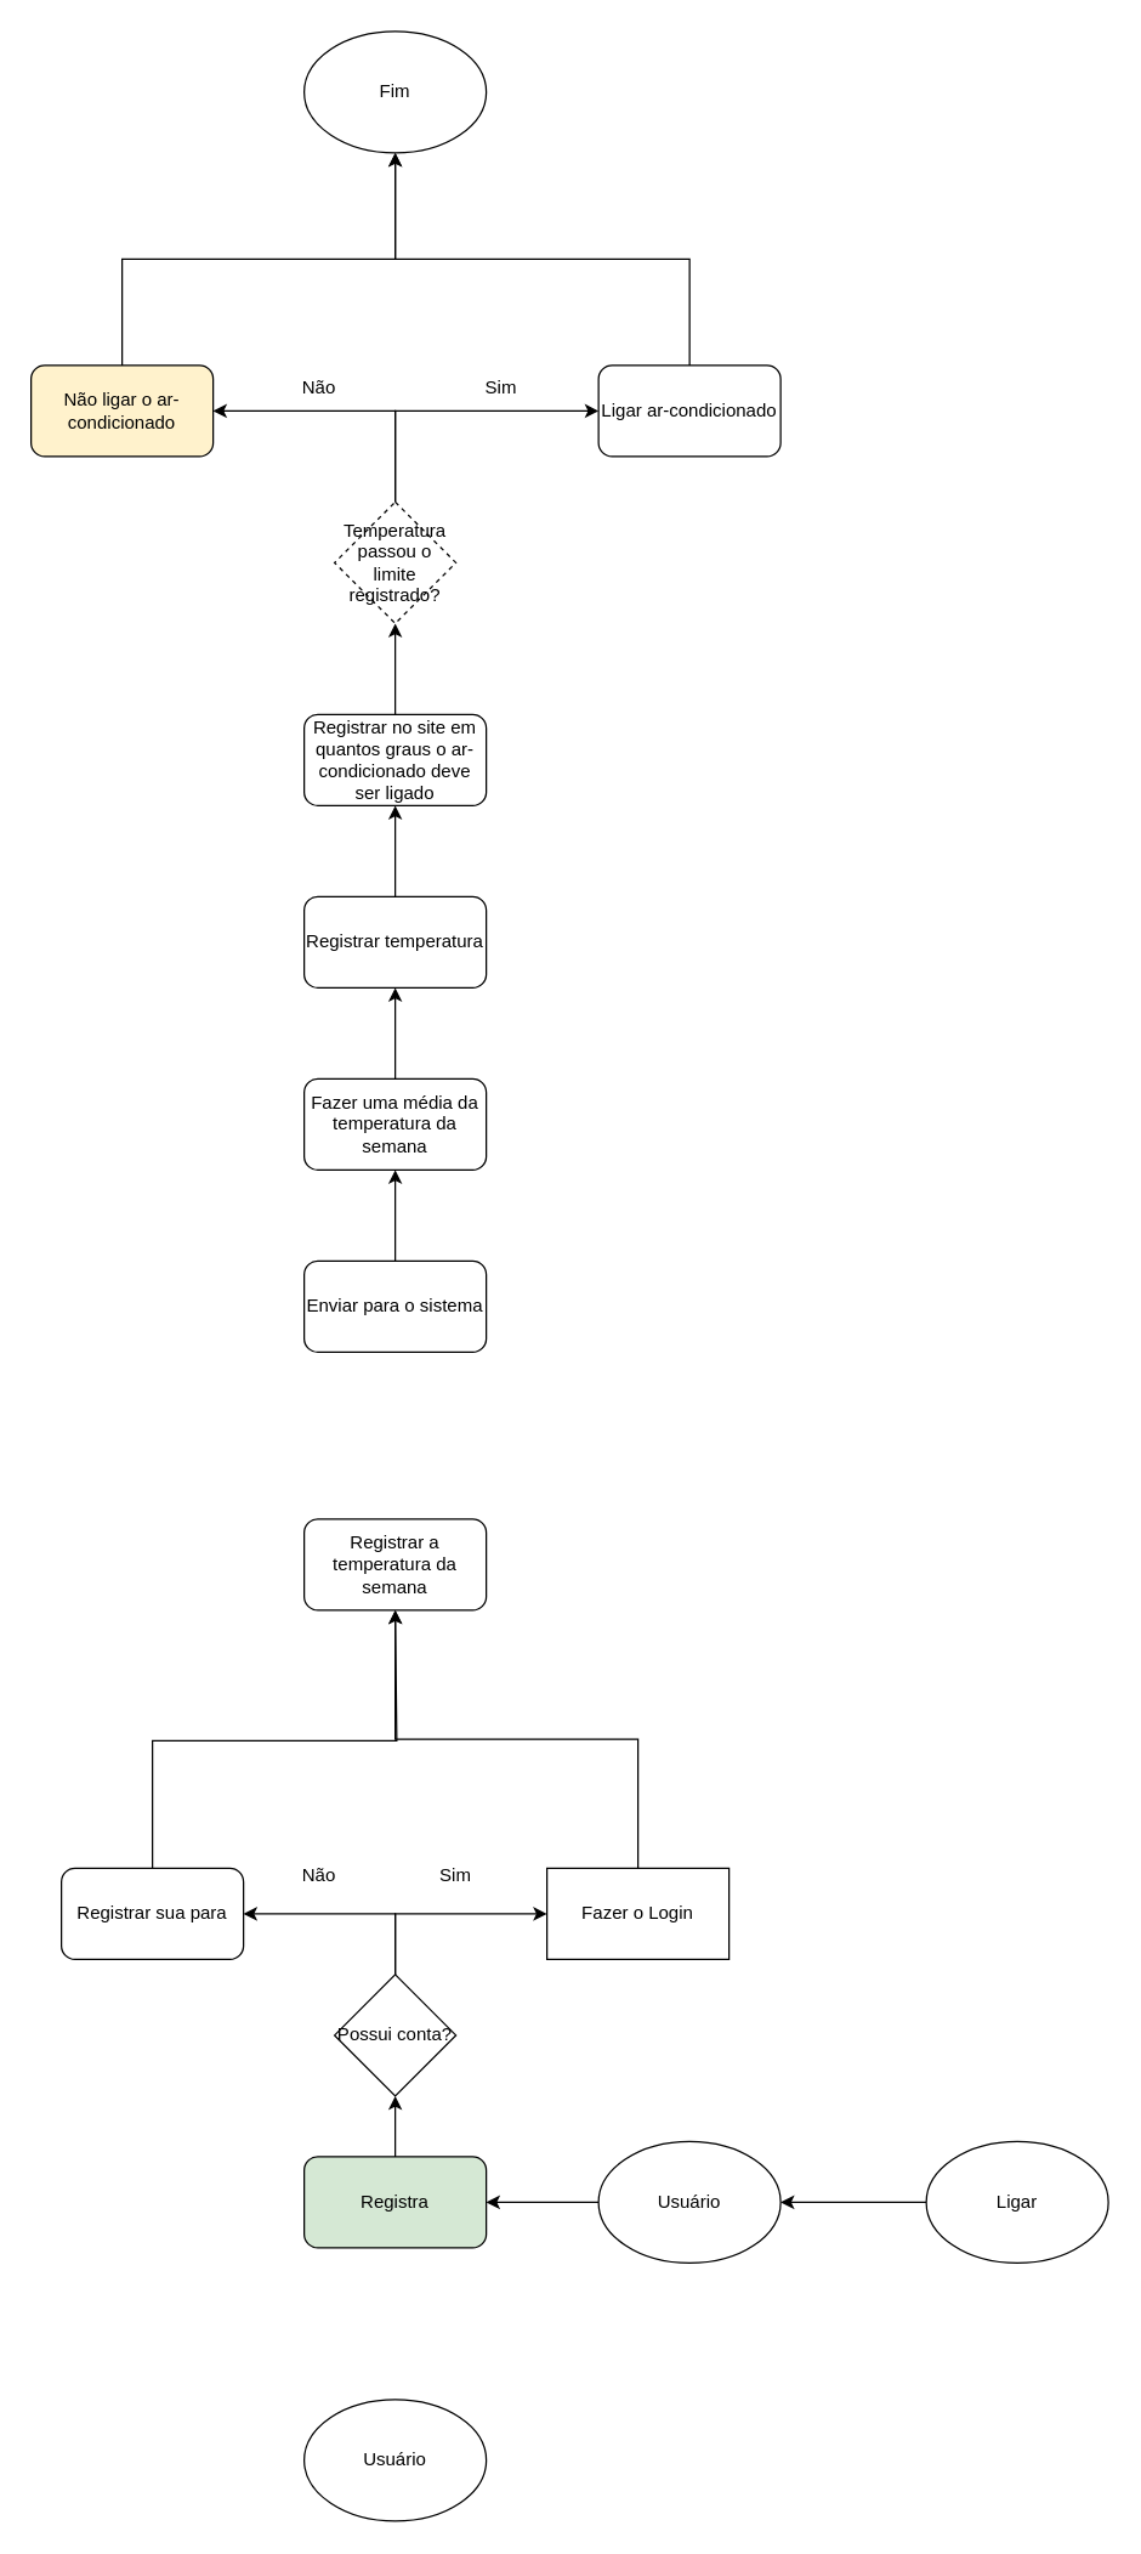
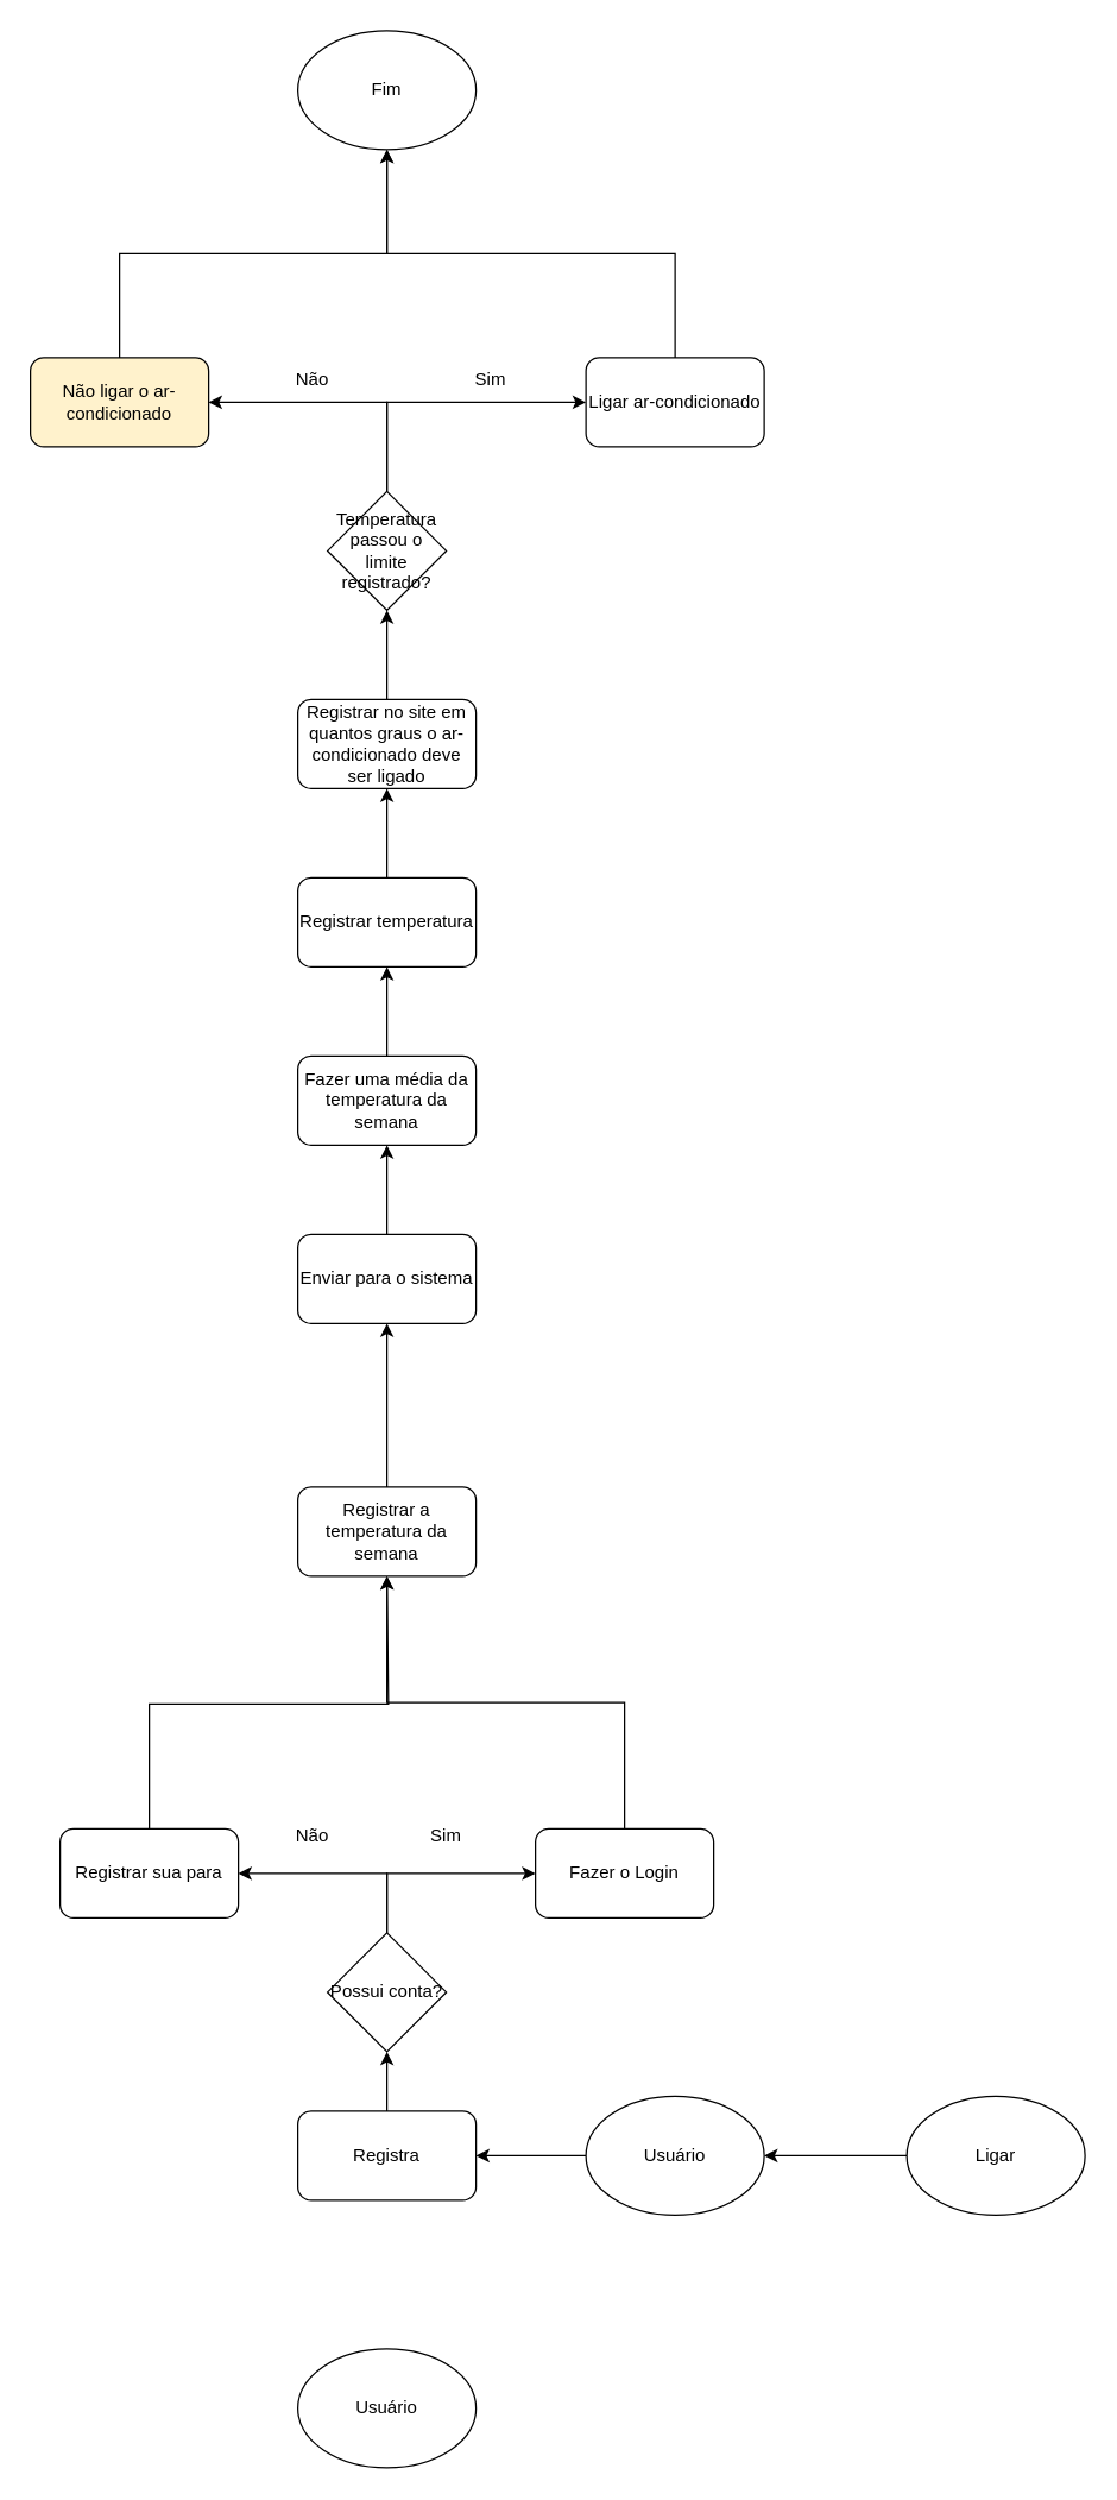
  <mxCell id="0" />
  <mxCell id="1" parent="0" />
  <mxCell id="2" style="edgeStyle=orthogonalEdgeStyle;rounded=0;orthogonalLoop=1;jettySize=auto;html=1;exitX=0;exitY=0.5;exitDx=0;exitDy=0;entryX=1;entryY=0.5;entryDx=0;entryDy=0;" edge="1" parent="1" source="3" target="5"><mxGeometry relative="1" as="geometry" /></mxCell>
  <mxCell id="3" value="Usuário" style="ellipse;whiteSpace=wrap;html=1;" vertex="1" parent="1"><mxGeometry x="394" y="1410" width="120" height="80" as="geometry" /></mxCell>
  <mxCell id="4" style="edgeStyle=orthogonalEdgeStyle;rounded=0;orthogonalLoop=1;jettySize=auto;html=1;exitX=0.5;exitY=0;exitDx=0;exitDy=0;entryX=0.5;entryY=1;entryDx=0;entryDy=0;" edge="1" parent="1" source="5" target="8"><mxGeometry relative="1" as="geometry" /></mxCell>
- <mxCell id="5" value="Registra" style="rounded=1;whiteSpace=wrap;html=1;fillColor=#d5e8d4;" vertex="1" parent="1"><mxGeometry x="200" y="1420" width="120" height="60" as="geometry" /></mxCell>
+ <mxCell id="5" value="Registra" style="rounded=1;whiteSpace=wrap;html=1;" vertex="1" parent="1"><mxGeometry x="200" y="1420" width="120" height="60" as="geometry" /></mxCell>
  <mxCell id="6" style="edgeStyle=orthogonalEdgeStyle;rounded=0;orthogonalLoop=1;jettySize=auto;html=1;exitX=0.5;exitY=0;exitDx=0;exitDy=0;entryX=0;entryY=0.5;entryDx=0;entryDy=0;" edge="1" parent="1" source="8" target="12"><mxGeometry relative="1" as="geometry" /></mxCell>
  <mxCell id="7" style="edgeStyle=orthogonalEdgeStyle;rounded=0;orthogonalLoop=1;jettySize=auto;html=1;exitX=0.5;exitY=0;exitDx=0;exitDy=0;entryX=1;entryY=0.5;entryDx=0;entryDy=0;" edge="1" parent="1" source="8" target="10"><mxGeometry relative="1" as="geometry" /></mxCell>
  <mxCell id="8" value="Possui conta?" style="rhombus;whiteSpace=wrap;html=1;" vertex="1" parent="1"><mxGeometry x="220" y="1300" width="80" height="80" as="geometry" /></mxCell>
  <mxCell id="9" style="edgeStyle=orthogonalEdgeStyle;rounded=0;orthogonalLoop=1;jettySize=auto;html=1;exitX=0.5;exitY=0;exitDx=0;exitDy=0;" edge="1" parent="1" source="10"><mxGeometry relative="1" as="geometry"><mxPoint x="260" y="1060" as="targetPoint" /><Array as="points"><mxPoint x="100" y="1146" /><mxPoint x="261" y="1146" /></Array></mxGeometry></mxCell>
  <mxCell id="10" value="Registrar sua para" style="rounded=1;whiteSpace=wrap;html=1;" vertex="1" parent="1"><mxGeometry y="1230" width="120" height="60" as="geometry" x="40" /></mxCell>
  <mxCell id="11" style="edgeStyle=orthogonalEdgeStyle;rounded=0;orthogonalLoop=1;jettySize=auto;html=1;exitX=0.5;exitY=0;exitDx=0;exitDy=0;entryX=0.5;entryY=1;entryDx=0;entryDy=0;" edge="1" parent="1" source="12" target="16"><mxGeometry relative="1" as="geometry"><Array as="points"><mxPoint x="420" y="1145" /><mxPoint x="260" y="1145" /></Array></mxGeometry></mxCell>
- <mxCell id="12" value="Fazer o Login" style="whiteSpace=wrap;html=1;rounded=0;" vertex="1" parent="1"><mxGeometry x="360" y="1230" width="120" height="60" as="geometry" /></mxCell>
+ <mxCell id="12" value="Fazer o Login" style="rounded=1;whiteSpace=wrap;html=1;" vertex="1" parent="1"><mxGeometry x="360" y="1230" width="120" height="60" as="geometry" /></mxCell>
  <mxCell id="13" value="Não" style="text;html=1;align=center;verticalAlign=middle;whiteSpace=wrap;rounded=0;" vertex="1" parent="1"><mxGeometry x="180" y="1220" width="60" height="30" as="geometry" /></mxCell>
  <mxCell id="14" value="Sim" style="text;html=1;align=center;verticalAlign=middle;whiteSpace=wrap;rounded=0;" vertex="1" parent="1"><mxGeometry x="270" y="1220" width="60" height="30" as="geometry" /></mxCell>
+ <mxCell id="15" style="edgeStyle=orthogonalEdgeStyle;rounded=0;orthogonalLoop=1;jettySize=auto;html=1;exitX=0.5;exitY=0;exitDx=0;exitDy=0;entryX=0.5;entryY=1;entryDx=0;entryDy=0;" edge="1" parent="1" source="16" target="18"><mxGeometry relative="1" as="geometry" /></mxCell>
  <mxCell id="16" value="Registrar a temperatura da semana" style="rounded=1;whiteSpace=wrap;html=1;" vertex="1" parent="1"><mxGeometry x="200" y="1000" width="120" height="60" as="geometry" /></mxCell>
  <mxCell id="17" style="edgeStyle=orthogonalEdgeStyle;rounded=0;orthogonalLoop=1;jettySize=auto;html=1;exitX=0.5;exitY=0;exitDx=0;exitDy=0;entryX=0.5;entryY=1;entryDx=0;entryDy=0;" edge="1" parent="1" source="18" target="20"><mxGeometry relative="1" as="geometry" /></mxCell>
  <mxCell id="18" value="Enviar para o sistema" style="rounded=1;whiteSpace=wrap;html=1;" vertex="1" parent="1"><mxGeometry x="200" y="830" width="120" height="60" as="geometry" /></mxCell>
  <mxCell id="19" style="edgeStyle=orthogonalEdgeStyle;rounded=0;orthogonalLoop=1;jettySize=auto;html=1;exitX=0.5;exitY=0;exitDx=0;exitDy=0;entryX=0.5;entryY=1;entryDx=0;entryDy=0;" edge="1" parent="1" source="20" target="22"><mxGeometry relative="1" as="geometry" /></mxCell>
  <mxCell id="20" value="Fazer uma média da temperatura da semana" style="rounded=1;whiteSpace=wrap;html=1;" vertex="1" parent="1"><mxGeometry x="200" y="710" width="120" height="60" as="geometry" /></mxCell>
  <mxCell id="21" style="edgeStyle=orthogonalEdgeStyle;rounded=0;orthogonalLoop=1;jettySize=auto;html=1;exitX=0.5;exitY=0;exitDx=0;exitDy=0;entryX=0.5;entryY=1;entryDx=0;entryDy=0;" edge="1" parent="1" source="22" target="24"><mxGeometry relative="1" as="geometry" /></mxCell>
  <mxCell id="22" value="Registrar temperatura" style="rounded=1;whiteSpace=wrap;html=1;" vertex="1" parent="1"><mxGeometry x="200" y="590" width="120" height="60" as="geometry" /></mxCell>
  <mxCell id="23" style="edgeStyle=orthogonalEdgeStyle;rounded=0;orthogonalLoop=1;jettySize=auto;html=1;exitX=0.5;exitY=0;exitDx=0;exitDy=0;entryX=0.5;entryY=1;entryDx=0;entryDy=0;" edge="1" parent="1" source="24" target="27"><mxGeometry relative="1" as="geometry" /></mxCell>
  <mxCell id="24" value="Registrar no site em quantos graus o ar-condicionado deve ser ligado" style="rounded=1;whiteSpace=wrap;html=1;" vertex="1" parent="1"><mxGeometry x="200" y="470" width="120" height="60" as="geometry" /></mxCell>
  <mxCell id="25" style="edgeStyle=orthogonalEdgeStyle;rounded=0;orthogonalLoop=1;jettySize=auto;html=1;exitX=0.5;exitY=0;exitDx=0;exitDy=0;entryX=1;entryY=0.5;entryDx=0;entryDy=0;" edge="1" parent="1" source="27" target="31"><mxGeometry relative="1" as="geometry" /></mxCell>
  <mxCell id="26" style="edgeStyle=orthogonalEdgeStyle;rounded=0;orthogonalLoop=1;jettySize=auto;html=1;exitX=0.5;exitY=0;exitDx=0;exitDy=0;entryX=0;entryY=0.5;entryDx=0;entryDy=0;" edge="1" parent="1" source="27" target="29"><mxGeometry relative="1" as="geometry" /></mxCell>
- <mxCell id="27" value="Temperatura passou o limite registrado?" style="rhombus;whiteSpace=wrap;html=1;dashed=1;" vertex="1" parent="1"><mxGeometry x="220" y="330" width="80" height="80" as="geometry" /></mxCell>
+ <mxCell id="27" value="Temperatura passou o limite registrado?" style="rhombus;whiteSpace=wrap;html=1;" vertex="1" parent="1"><mxGeometry x="220" y="330" width="80" height="80" as="geometry" /></mxCell>
  <mxCell id="28" style="edgeStyle=orthogonalEdgeStyle;rounded=0;orthogonalLoop=1;jettySize=auto;html=1;exitX=0.5;exitY=0;exitDx=0;exitDy=0;entryX=0.5;entryY=1;entryDx=0;entryDy=0;" edge="1" parent="1" source="29" target="34"><mxGeometry relative="1" as="geometry" /></mxCell>
  <mxCell id="29" value="Ligar ar-condicionado" style="rounded=1;whiteSpace=wrap;html=1;" vertex="1" parent="1"><mxGeometry x="394" y="240" width="120" height="60" as="geometry" /></mxCell>
  <mxCell id="30" style="edgeStyle=orthogonalEdgeStyle;rounded=0;orthogonalLoop=1;jettySize=auto;html=1;exitX=0.5;exitY=0;exitDx=0;exitDy=0;entryX=0.5;entryY=1;entryDx=0;entryDy=0;" edge="1" parent="1" source="31" target="34"><mxGeometry relative="1" as="geometry" /></mxCell>
  <mxCell id="31" value="Não ligar o ar-condicionado" style="rounded=1;whiteSpace=wrap;html=1;fillColor=#fff2cc;" vertex="1" parent="1"><mxGeometry x="20" y="240" width="120" height="60" as="geometry" /></mxCell>
  <mxCell id="32" value="Não" style="text;html=1;align=center;verticalAlign=middle;whiteSpace=wrap;rounded=0;" vertex="1" parent="1"><mxGeometry x="180" y="240" width="60" height="30" as="geometry" /></mxCell>
  <mxCell id="33" value="Sim" style="text;html=1;align=center;verticalAlign=middle;whiteSpace=wrap;rounded=0;" vertex="1" parent="1"><mxGeometry x="300" y="240" width="60" height="30" as="geometry" /></mxCell>
  <mxCell id="34" value="Fim" style="ellipse;whiteSpace=wrap;html=1;" vertex="1" parent="1"><mxGeometry x="200" y="20" width="120" height="80" as="geometry" /></mxCell>
  <mxCell id="35" style="edgeStyle=orthogonalEdgeStyle;rounded=0;orthogonalLoop=1;jettySize=auto;html=1;exitX=0;exitY=0.5;exitDx=0;exitDy=0;entryX=1;entryY=0.5;entryDx=0;entryDy=0;" edge="1" parent="1" source="36" target="3"><mxGeometry relative="1" as="geometry" /></mxCell>
  <mxCell id="36" value="Ligar" style="ellipse;whiteSpace=wrap;html=1;" vertex="1" parent="1"><mxGeometry x="610" y="1410" width="120" height="80" as="geometry" /></mxCell>
  <mxCell id="37" value="Usuário" style="ellipse;whiteSpace=wrap;html=1;" vertex="1" parent="1"><mxGeometry x="200" y="1580" width="120" height="80" as="geometry" /></mxCell>
